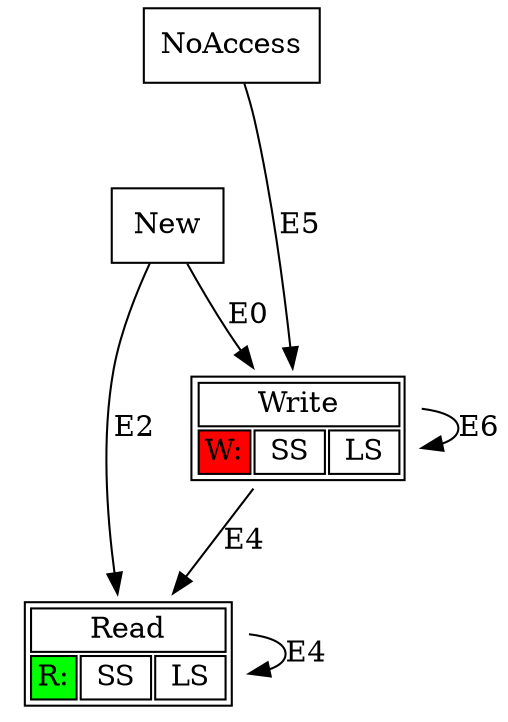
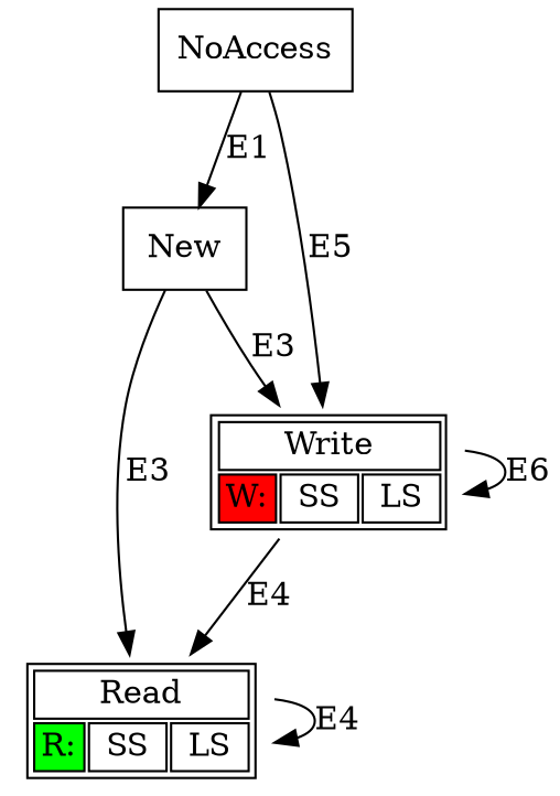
  digraph {
    node [shape=rectangle]
    n1 [label=NoAccess]
    n2 [label=New]
    n3 [label=<<TABLE BGCOLOR="white"> <tr>          <td colspan="3">Write</td>        </tr> <tr>          <td bgcolor="red">W:</td>         <td> SS </td>         <td> LS </td>       </tr> </TABLE>> shape=plaintext]
    n4 [label=<<TABLE BGCOLOR="white"> <tr>          <td colspan="3">Read</td>        </tr> <tr>          <td bgcolor="green">R:</td>         <td> SS </td>         <td> LS </td>       </tr> </TABLE>> shape=plaintext]
+   n1 -> n2 [label=E1]
    n1 -> n3 [label=E5]
-   n2 -> n3 [label=E0]
-   n2 -> n4 [label=E2]
+   n2 -> n3 [label=E3]
+   n2 -> n4 [label=E3]
    n3 -> n3 [label=E6]
    n3 -> n4 [label=E4]
    n4 -> n4 [label=E4]
  }
